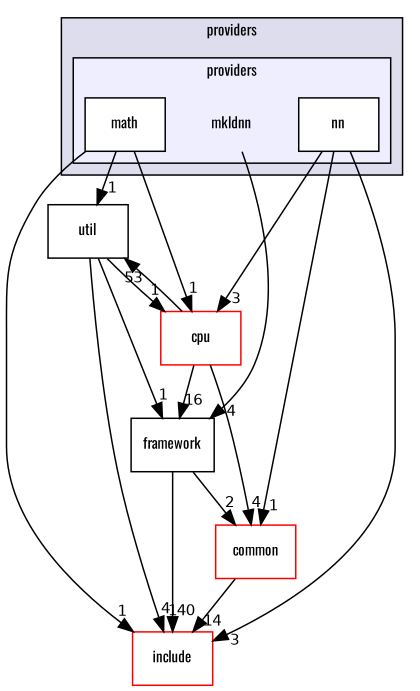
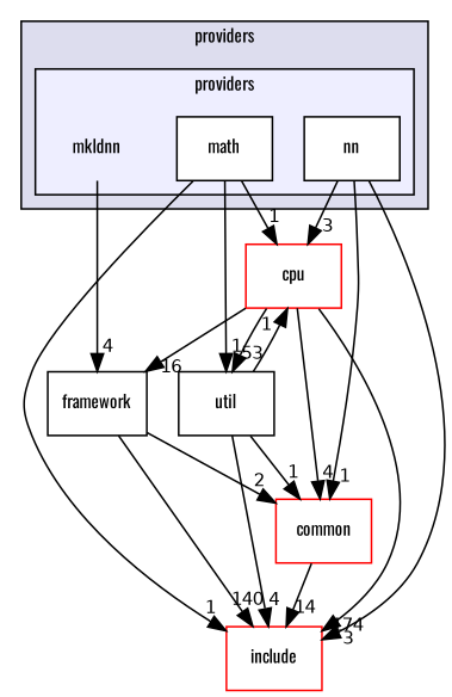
  digraph {
    compound=true
    fontname=Oswald
    node [fontname=Oswald fontsize=10 shape=box fillcolor=white style=filled]
    edge [headlabel=1 labeldistance=1.5 labelfontname=Helvetica labelfontsize=10 fontname=Oswald]
    n1 [label=mkldnn shape=plaintext fillcolor="" style=""]
    n2 [color=black label=math]
    n3 [color=black label=nn]
    n4 [label=framework fillcolor="" style=""]
    n5 [color=red label=include]
    n6 [color=red label=cpu]
    n7 [label=util fillcolor="" style=""]
    n8 [color=red label=common]
    subgraph cluster_1 {
      bgcolor="#ddddee"
      fontsize=10
      label=providers
      pencolor=black
      subgraph cluster_2 {
        bgcolor="#eeeeff"
        fontsize=10
        pencolor=black
        n1
        n2
        n3
      }
    }
    n1 -> n4 [headlabel=4]
    n2 -> n5
    n2 -> n6
    n2 -> n7
    n3 -> n5 [headlabel=3]
    n3 -> n6 [headlabel=3]
    n3 -> n8
    n4 -> n5 [headlabel=140]
    n4 -> n8 [headlabel=2]
    n6 -> n4 [headlabel=16]
+   n6 -> n5 [headlabel=174]
    n6 -> n7 [headlabel=53]
    n6 -> n8 [headlabel=4]
-   n7 -> n4
+   n7 -> n8
    n7 -> n5 [headlabel=4]
    n7 -> n6
    n8 -> n5 [headlabel=14]
  }
